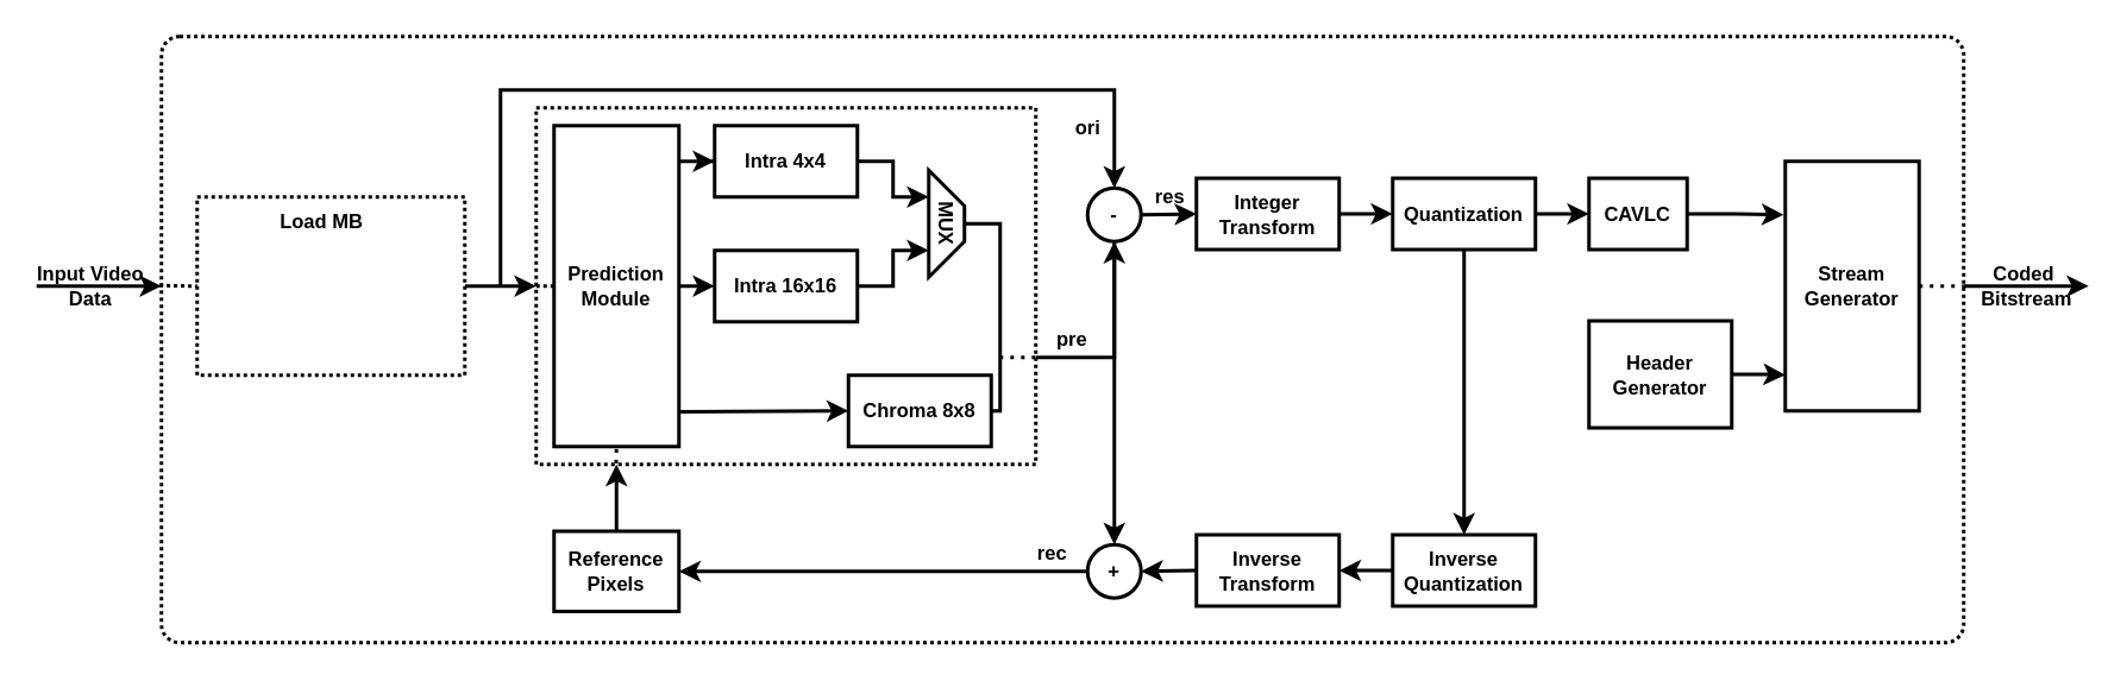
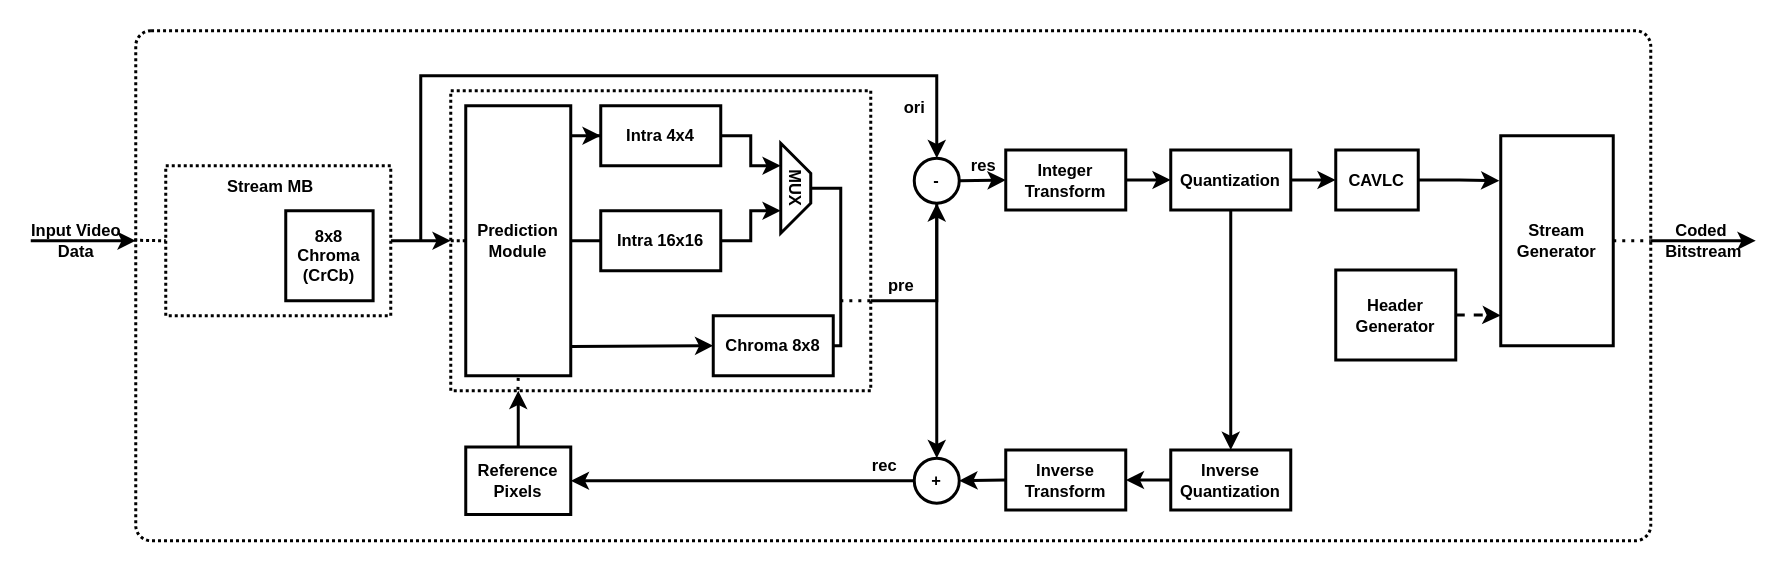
  <mxCell id="0" />
  <mxCell id="1" parent="0" />
  <mxCell id="2" value="" style="rounded=1;whiteSpace=wrap;html=1;fillColor=none;dashed=1;dashPattern=1 1;strokeWidth=2;arcSize=3;" parent="1" vertex="1"><mxGeometry x="90" y="20" width="1010" height="340" as="geometry" /></mxCell>
  <mxCell id="3" value="" style="rounded=0;whiteSpace=wrap;html=1;dashed=1;dashPattern=1 1;fontStyle=1;fontSize=11;strokeWidth=2;" parent="1" vertex="1"><mxGeometry x="300" y="60" width="280" height="200" as="geometry" /></mxCell>
  <mxCell id="4" value="Intra 4x4" style="rounded=0;whiteSpace=wrap;html=1;fontStyle=1;fontSize=11;strokeWidth=2;" parent="1" vertex="1"><mxGeometry x="400" y="70" width="80" height="40" as="geometry" /></mxCell>
  <mxCell id="5" style="edgeStyle=orthogonalEdgeStyle;rounded=0;orthogonalLoop=1;jettySize=auto;html=1;entryX=0.75;entryY=1;entryDx=0;entryDy=0;fontStyle=1;fontSize=11;strokeWidth=2;" parent="1" source="6" target="7" edge="1"><mxGeometry relative="1" as="geometry"><Array as="points"><mxPoint x="500" y="160" /><mxPoint x="500" y="140" /></Array></mxGeometry></mxCell>
  <mxCell id="6" value="Intra 16x16" style="rounded=0;whiteSpace=wrap;html=1;fontStyle=1;fontSize=11;strokeWidth=2;" parent="1" vertex="1"><mxGeometry x="400" y="140" width="80" height="40" as="geometry" /></mxCell>
  <mxCell id="7" value="&lt;font style=&quot;font-size: 11px;&quot;&gt;MUX&lt;/font&gt;" style="shape=trapezoid;perimeter=trapezoidPerimeter;whiteSpace=wrap;html=1;fixedSize=1;rotation=90;fontStyle=1;fontSize=11;strokeWidth=2;" parent="1" vertex="1"><mxGeometry x="500" y="115" width="60" height="20" as="geometry" /></mxCell>
  <mxCell id="8" value="" style="endArrow=classic;html=1;rounded=0;exitX=1;exitY=0.5;exitDx=0;exitDy=0;entryX=0.25;entryY=1;entryDx=0;entryDy=0;fontStyle=1;fontSize=11;strokeWidth=2;" parent="1" source="4" target="7" edge="1"><mxGeometry width="50" height="50" relative="1" as="geometry"><mxPoint x="490" y="115" as="sourcePoint" /><mxPoint x="540" y="65" as="targetPoint" /><Array as="points"><mxPoint x="500" y="90" /><mxPoint x="500" y="110" /></Array></mxGeometry></mxCell>
  <mxCell id="9" value="Chroma 8x8" style="rounded=0;whiteSpace=wrap;html=1;fontStyle=1;fontSize=11;strokeWidth=2;" parent="1" vertex="1"><mxGeometry x="475" y="210" width="80" height="40" as="geometry" /></mxCell>
  <mxCell id="10" value="-" style="ellipse;whiteSpace=wrap;html=1;aspect=fixed;fontStyle=1;fontSize=11;strokeWidth=2;" parent="1" vertex="1"><mxGeometry x="609" y="105" width="30" height="30" as="geometry" /></mxCell>
  <mxCell id="11" value="res" style="endArrow=classic;html=1;rounded=0;exitX=1;exitY=0.5;exitDx=0;exitDy=0;entryX=0;entryY=0.5;entryDx=0;entryDy=0;fontStyle=1;fontSize=11;labelBackgroundColor=none;strokeWidth=2;" parent="1" source="10" target="12" edge="1"><mxGeometry y="10" width="50" height="50" relative="1" as="geometry"><mxPoint x="649" y="97.5" as="sourcePoint" /><mxPoint x="689" y="117.5" as="targetPoint" /><mxPoint as="offset" /></mxGeometry></mxCell>
  <mxCell id="12" value="&lt;div style=&quot;font-size: 11px;&quot;&gt;Integer&lt;/div&gt;Transform" style="rounded=0;whiteSpace=wrap;html=1;fontStyle=1;fontSize=11;strokeWidth=2;" parent="1" vertex="1"><mxGeometry x="670" y="99.5" width="80" height="40" as="geometry" /></mxCell>
  <mxCell id="13" style="edgeStyle=orthogonalEdgeStyle;rounded=0;orthogonalLoop=1;jettySize=auto;html=1;entryX=0.5;entryY=0;entryDx=0;entryDy=0;fontStyle=1;fontSize=11;strokeWidth=2;" parent="1" source="14" target="17" edge="1"><mxGeometry relative="1" as="geometry" /></mxCell>
  <mxCell id="14" value="Quantization" style="rounded=0;whiteSpace=wrap;html=1;fontStyle=1;fontSize=11;strokeWidth=2;" parent="1" vertex="1"><mxGeometry x="780" y="99.5" width="80" height="40" as="geometry" /></mxCell>
  <mxCell id="15" value="" style="endArrow=classic;html=1;rounded=0;exitX=1;exitY=0.5;exitDx=0;exitDy=0;entryX=0;entryY=0.5;entryDx=0;entryDy=0;fontStyle=1;fontSize=11;strokeWidth=2;" parent="1" source="12" target="14" edge="1"><mxGeometry width="50" height="50" relative="1" as="geometry"><mxPoint x="785" y="127" as="sourcePoint" /><mxPoint x="835" y="77" as="targetPoint" /></mxGeometry></mxCell>
  <mxCell id="16" value="" style="endArrow=classic;html=1;rounded=0;entryX=0;entryY=0.5;entryDx=0;entryDy=0;exitX=1;exitY=0.5;exitDx=0;exitDy=0;fontStyle=1;fontSize=11;strokeWidth=2;" parent="1" source="14" target="30" edge="1"><mxGeometry width="50" height="50" relative="1" as="geometry"><mxPoint x="875" y="147" as="sourcePoint" /><mxPoint x="915" y="117" as="targetPoint" /></mxGeometry></mxCell>
  <mxCell id="17" value="&lt;div style=&quot;font-size: 11px;&quot;&gt;Inverse&lt;/div&gt;Quantization" style="rounded=0;whiteSpace=wrap;html=1;fontStyle=1;fontSize=11;strokeWidth=2;" parent="1" vertex="1"><mxGeometry x="780" y="299.5" width="80" height="40" as="geometry" /></mxCell>
  <mxCell id="18" value="+" style="ellipse;whiteSpace=wrap;html=1;aspect=fixed;fontStyle=1;fontSize=11;strokeWidth=2;" parent="1" vertex="1"><mxGeometry x="609" y="305" width="30" height="30" as="geometry" /></mxCell>
  <mxCell id="19" value="&lt;div style=&quot;font-size: 11px;&quot;&gt;Inverse&lt;/div&gt;Transform" style="rounded=0;whiteSpace=wrap;html=1;fontStyle=1;fontSize=11;strokeWidth=2;" parent="1" vertex="1"><mxGeometry x="670" y="299.5" width="80" height="40" as="geometry" /></mxCell>
  <mxCell id="20" value="" style="endArrow=classic;html=1;rounded=0;entryX=1;entryY=0.5;entryDx=0;entryDy=0;exitX=0;exitY=0.5;exitDx=0;exitDy=0;fontStyle=1;fontSize=11;strokeWidth=2;" parent="1" source="17" target="19" edge="1"><mxGeometry width="50" height="50" relative="1" as="geometry"><mxPoint x="736" y="272" as="sourcePoint" /><mxPoint x="786" y="222" as="targetPoint" /></mxGeometry></mxCell>
  <mxCell id="21" value="" style="endArrow=classic;html=1;rounded=0;entryX=1;entryY=0.5;entryDx=0;entryDy=0;exitX=0;exitY=0.5;exitDx=0;exitDy=0;fontStyle=1;fontSize=11;strokeWidth=2;" parent="1" source="19" target="18" edge="1"><mxGeometry width="50" height="50" relative="1" as="geometry"><mxPoint x="690" y="272.5" as="sourcePoint" /><mxPoint x="740" y="222.5" as="targetPoint" /></mxGeometry></mxCell>
  <mxCell id="22" value="&lt;font style=&quot;font-size: 11px;&quot;&gt;rec&lt;/font&gt;" style="endArrow=classic;html=1;rounded=0;exitX=0;exitY=0.5;exitDx=0;exitDy=0;entryX=1;entryY=0.5;entryDx=0;entryDy=0;fontStyle=1;strokeColor=default;labelBackgroundColor=none;fontSize=11;strokeWidth=2;" parent="1" source="18" target="26" edge="1"><mxGeometry x="-0.825" y="-10" width="50" height="50" relative="1" as="geometry"><mxPoint x="631" y="330" as="sourcePoint" /><mxPoint x="530" y="335" as="targetPoint" /><mxPoint as="offset" /></mxGeometry></mxCell>
  <mxCell id="23" value="Prediction&lt;div style=&quot;font-size: 11px;&quot;&gt;Module&lt;/div&gt;" style="rounded=0;whiteSpace=wrap;html=1;fontStyle=1;fontSize=11;strokeWidth=2;" parent="1" vertex="1"><mxGeometry x="310" y="70" width="70" height="180" as="geometry" /></mxCell>
  <mxCell id="24" value="" style="endArrow=classic;html=1;rounded=0;exitX=1.005;exitY=0.892;exitDx=0;exitDy=0;entryX=0;entryY=0.5;entryDx=0;entryDy=0;fontStyle=1;exitPerimeter=0;fontSize=11;strokeWidth=2;" parent="1" source="23" target="9" edge="1"><mxGeometry width="50" height="50" relative="1" as="geometry"><mxPoint x="390" y="235" as="sourcePoint" /><mxPoint x="480" y="205" as="targetPoint" /></mxGeometry></mxCell>
  <mxCell id="25" style="edgeStyle=orthogonalEdgeStyle;rounded=0;orthogonalLoop=1;jettySize=auto;html=1;fontStyle=1;fontSize=11;strokeWidth=2;" parent="1" source="26" edge="1"><mxGeometry relative="1" as="geometry"><mxPoint x="345" y="260" as="targetPoint" /></mxGeometry></mxCell>
  <mxCell id="26" value="Reference&lt;div style=&quot;font-size: 11px;&quot;&gt;Pixels&lt;/div&gt;" style="rounded=0;whiteSpace=wrap;html=1;fontStyle=1;fontSize=11;strokeWidth=2;" parent="1" vertex="1"><mxGeometry x="310" y="297.5" width="70" height="45" as="geometry" /></mxCell>
- <mxCell id="27" value="" style="endArrow=classic;html=1;rounded=0;exitX=1;exitY=0.5;exitDx=0;exitDy=0;entryX=0;entryY=0.5;entryDx=0;entryDy=0;fontStyle=1;fontSize=11;strokeWidth=2;" parent="1" source="23" target="6" edge="1"><mxGeometry width="50" height="50" relative="1" as="geometry"><mxPoint x="390" y="145" as="sourcePoint" /><mxPoint x="450" y="145" as="targetPoint" /></mxGeometry></mxCell>
+ <mxCell id="27" value="" style="endArrow=none;html=1;rounded=0;exitX=1;exitY=0.5;exitDx=0;exitDy=0;entryX=0;entryY=0.5;entryDx=0;entryDy=0;fontStyle=1;fontSize=11;strokeWidth=2;" parent="1" source="23" target="6" edge="1"><mxGeometry width="50" height="50" relative="1" as="geometry"><mxPoint x="390" y="145" as="sourcePoint" /><mxPoint x="450" y="145" as="targetPoint" /></mxGeometry></mxCell>
  <mxCell id="28" value="&lt;span style=&quot;font-size: 11px;&quot;&gt;ori&lt;/span&gt;" style="endArrow=classic;html=1;rounded=0;entryX=0.5;entryY=0;entryDx=0;entryDy=0;fontStyle=1;fontSize=11;strokeWidth=2;" parent="1" target="10" edge="1"><mxGeometry x="0.865" y="-15" width="50" height="50" relative="1" as="geometry"><mxPoint x="280" y="160" as="sourcePoint" /><mxPoint x="640" y="-10" as="targetPoint" /><Array as="points"><mxPoint x="280" y="50" /><mxPoint x="624" y="50" /></Array><mxPoint as="offset" /></mxGeometry></mxCell>
  <mxCell id="29" value="" style="endArrow=classic;html=1;rounded=0;exitX=1;exitY=0.5;exitDx=0;exitDy=0;entryX=0;entryY=0.5;entryDx=0;entryDy=0;fontStyle=1;fontSize=11;strokeWidth=2;" parent="1" source="38" target="3" edge="1"><mxGeometry width="50" height="50" relative="1" as="geometry"><mxPoint x="260" y="160" as="sourcePoint" /><mxPoint x="200" y="10" as="targetPoint" /></mxGeometry></mxCell>
  <mxCell id="30" value="CAVLC" style="rounded=0;whiteSpace=wrap;html=1;fontStyle=1;fontSize=11;strokeWidth=2;" parent="1" vertex="1"><mxGeometry x="890" y="99.5" width="55" height="40" as="geometry" /></mxCell>
  <mxCell id="31" value="Stream&lt;div style=&quot;font-size: 11px;&quot;&gt;Generator&lt;/div&gt;" style="rounded=0;whiteSpace=wrap;html=1;fontStyle=1;fontSize=11;strokeWidth=2;" parent="1" vertex="1"><mxGeometry x="1000" y="90" width="75" height="140" as="geometry" /></mxCell>
  <mxCell id="32" value="&lt;span style=&quot;font-size: 11px;&quot;&gt;Coded&amp;nbsp;&lt;/span&gt;&lt;div style=&quot;font-size: 11px;&quot;&gt;&lt;span style=&quot;font-size: 11px;&quot;&gt;Bitstream&lt;/span&gt;&lt;/div&gt;" style="endArrow=classic;html=1;rounded=0;fontStyle=1;labelBackgroundColor=none;fontSize=11;strokeWidth=2;" parent="1" edge="1"><mxGeometry width="50" height="50" relative="1" as="geometry"><mxPoint x="1100" y="160" as="sourcePoint" /><mxPoint x="1170" y="160" as="targetPoint" /><mxPoint as="offset" /></mxGeometry></mxCell>
  <mxCell id="33" value="Header&lt;div style=&quot;font-size: 11px;&quot;&gt;Generator&lt;/div&gt;" style="rounded=0;whiteSpace=wrap;html=1;fontStyle=1;fontSize=11;strokeWidth=2;" parent="1" vertex="1"><mxGeometry x="890" y="179.5" width="80" height="60" as="geometry" /></mxCell>
  <mxCell id="34" style="edgeStyle=orthogonalEdgeStyle;rounded=0;orthogonalLoop=1;jettySize=auto;html=1;exitX=0.994;exitY=0.111;exitDx=0;exitDy=0;exitPerimeter=0;fontStyle=1;fontSize=11;strokeWidth=2;" parent="1" source="23" target="4" edge="1"><mxGeometry relative="1" as="geometry" /></mxCell>
  <mxCell id="35" value="" style="endArrow=classic;startArrow=classic;html=1;rounded=0;exitX=0.5;exitY=1;exitDx=0;exitDy=0;entryX=0.5;entryY=0;entryDx=0;entryDy=0;fontStyle=1;fontSize=11;strokeWidth=2;" parent="1" source="10" target="18" edge="1"><mxGeometry width="50" height="50" relative="1" as="geometry"><mxPoint x="674" y="170" as="sourcePoint" /><mxPoint x="634" y="270" as="targetPoint" /></mxGeometry></mxCell>
  <mxCell id="36" value="&lt;span style=&quot;font-size: 11px;&quot;&gt;pre&lt;/span&gt;" style="endArrow=none;html=1;rounded=0;entryX=0.5;entryY=1;entryDx=0;entryDy=0;labelBackgroundColor=none;fontStyle=1;fontSize=11;strokeWidth=2;" parent="1" target="10" edge="1"><mxGeometry x="-0.633" y="10" width="50" height="50" relative="1" as="geometry"><mxPoint x="580" y="200" as="sourcePoint" /><mxPoint x="650" y="195" as="targetPoint" /><Array as="points"><mxPoint x="624" y="200" /></Array><mxPoint as="offset" /></mxGeometry></mxCell>
  <mxCell id="37" value="" style="group;fontStyle=1;fontSize=11;strokeWidth=2;" parent="1" vertex="1" connectable="0"><mxGeometry x="110" y="110" width="150" height="100" as="geometry" /></mxCell>
  <mxCell id="38" value="" style="rounded=0;whiteSpace=wrap;html=1;dashed=1;dashPattern=1 1;fontStyle=1;fontSize=11;strokeWidth=2;" parent="37" vertex="1"><mxGeometry width="150" height="100" as="geometry" /></mxCell>
- <mxCell id="40" value="&lt;span style=&quot;font-size: 11px;&quot;&gt;&lt;font style=&quot;font-size: 11px;&quot;&gt;Load MB&lt;/font&gt;&lt;/span&gt;" style="text;html=1;align=center;verticalAlign=middle;whiteSpace=wrap;rounded=0;fontStyle=1;fontSize=11;strokeWidth=2;" parent="37" vertex="1"><mxGeometry x="30.88" width="78.24" height="27.27" as="geometry" /></mxCell>
+ <mxCell id="39" value="8x8&lt;div style=&quot;font-size: 11px;&quot;&gt;Chroma (CrCb)&lt;/div&gt;" style="rounded=0;whiteSpace=wrap;html=1;fontStyle=1;fontSize=11;strokeWidth=2;" parent="37" vertex="1"><mxGeometry x="80" y="30" width="58.24" height="60" as="geometry" /></mxCell>
+ <mxCell id="40" value="&lt;span style=&quot;font-size: 11px;&quot;&gt;&lt;font style=&quot;font-size: 11px;&quot;&gt;Stream MB&lt;/font&gt;&lt;/span&gt;" style="text;html=1;align=center;verticalAlign=middle;whiteSpace=wrap;rounded=0;fontStyle=1;fontSize=11;strokeWidth=2;" parent="37" vertex="1"><mxGeometry x="30.88" width="78.24" height="27.27" as="geometry" /></mxCell>
  <mxCell id="41" style="edgeStyle=orthogonalEdgeStyle;rounded=0;orthogonalLoop=1;jettySize=auto;html=1;entryX=-0.012;entryY=0.214;entryDx=0;entryDy=0;entryPerimeter=0;fontStyle=1;fontSize=11;strokeWidth=2;" parent="1" source="30" target="31" edge="1"><mxGeometry relative="1" as="geometry" /></mxCell>
- <mxCell id="42" style="edgeStyle=orthogonalEdgeStyle;rounded=0;orthogonalLoop=1;jettySize=auto;html=1;entryX=0;entryY=0.856;entryDx=0;entryDy=0;entryPerimeter=0;fontStyle=1;fontSize=11;strokeWidth=2;" parent="1" source="33" target="31" edge="1"><mxGeometry relative="1" as="geometry" /></mxCell>
+ <mxCell id="42" style="edgeStyle=orthogonalEdgeStyle;rounded=0;orthogonalLoop=1;jettySize=auto;html=1;entryX=0;entryY=0.856;entryDx=0;entryDy=0;entryPerimeter=0;fontStyle=1;fontSize=11;strokeWidth=2;dashed=1;" parent="1" source="33" target="31" edge="1"><mxGeometry relative="1" as="geometry" /></mxCell>
  <mxCell id="43" value="Input Video&lt;div style=&quot;font-size: 11px;&quot;&gt;Data&lt;/div&gt;" style="endArrow=classic;html=1;rounded=0;labelBackgroundColor=none;fontStyle=1;fontSize=11;strokeWidth=2;" parent="1" edge="1"><mxGeometry x="-0.143" width="50" height="50" relative="1" as="geometry"><mxPoint x="20" y="160" as="sourcePoint" /><mxPoint x="90" y="160" as="targetPoint" /><mxPoint as="offset" /></mxGeometry></mxCell>
  <mxCell id="44" value="" style="endArrow=none;dashed=1;html=1;rounded=0;exitX=1;exitY=0.5;exitDx=0;exitDy=0;entryX=1;entryY=0.389;entryDx=0;entryDy=0;entryPerimeter=0;fontStyle=1;fontSize=11;dashPattern=1 2;strokeWidth=2;" parent="1" source="31" edge="1"><mxGeometry width="50" height="50" relative="1" as="geometry"><mxPoint x="1070" y="160" as="sourcePoint" /><mxPoint x="1100" y="160.04" as="targetPoint" /></mxGeometry></mxCell>
  <mxCell id="45" value="" style="endArrow=none;dashed=1;html=1;rounded=0;exitX=-0.001;exitY=0.388;exitDx=0;exitDy=0;exitPerimeter=0;entryX=0;entryY=0.5;entryDx=0;entryDy=0;fontStyle=1;fontSize=11;dashPattern=1 1;strokeWidth=2;" parent="1" target="38" edge="1"><mxGeometry width="50" height="50" relative="1" as="geometry"><mxPoint x="88.89" y="159.68" as="sourcePoint" /><mxPoint x="120" y="90" as="targetPoint" /></mxGeometry></mxCell>
  <mxCell id="46" value="" style="endArrow=none;html=1;rounded=0;entryX=0;entryY=0.5;entryDx=0;entryDy=0;dashed=1;dashPattern=1 1;strokeWidth=2;" parent="1" target="23" edge="1"><mxGeometry width="50" height="50" relative="1" as="geometry"><mxPoint x="300" y="160" as="sourcePoint" /><mxPoint x="330" y="130" as="targetPoint" /></mxGeometry></mxCell>
  <mxCell id="47" value="" style="endArrow=none;html=1;rounded=0;exitX=0.16;exitY=0.997;exitDx=0;exitDy=0;exitPerimeter=0;entryX=0.5;entryY=1;entryDx=0;entryDy=0;dashed=1;dashPattern=1 2;strokeWidth=2;" parent="1" source="3" target="23" edge="1"><mxGeometry width="50" height="50" relative="1" as="geometry"><mxPoint x="310" y="230" as="sourcePoint" /><mxPoint x="360" y="180" as="targetPoint" /></mxGeometry></mxCell>
  <mxCell id="48" value="" style="endArrow=none;html=1;rounded=0;exitX=0.5;exitY=0;exitDx=0;exitDy=0;entryX=1.001;entryY=0.7;entryDx=0;entryDy=0;entryPerimeter=0;dashed=1;dashPattern=1 2;strokeWidth=2;" parent="1" edge="1"><mxGeometry width="50" height="50" relative="1" as="geometry"><mxPoint x="579.72" y="200" as="sourcePoint" /><mxPoint x="560" y="200" as="targetPoint" /></mxGeometry></mxCell>
  <mxCell id="49" value="" style="endArrow=none;html=1;rounded=0;exitX=1;exitY=0.5;exitDx=0;exitDy=0;entryX=0.5;entryY=0;entryDx=0;entryDy=0;strokeWidth=2;" parent="1" source="9" target="7" edge="1"><mxGeometry width="50" height="50" relative="1" as="geometry"><mxPoint x="420" y="200" as="sourcePoint" /><mxPoint x="470" y="150" as="targetPoint" /><Array as="points"><mxPoint x="560" y="230" /><mxPoint x="560" y="125" /></Array></mxGeometry></mxCell>
